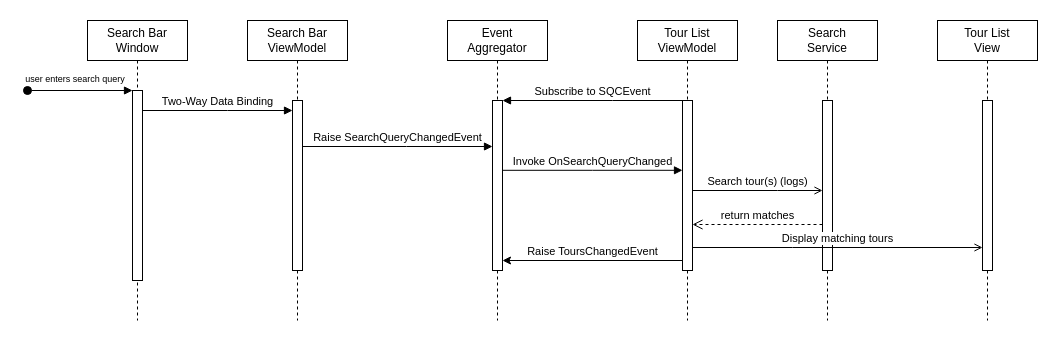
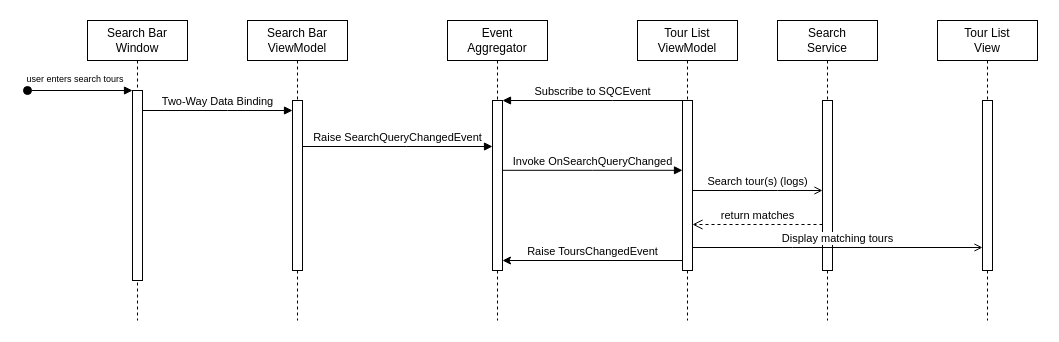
  <mxCell id="0" />
  <mxCell id="1" parent="0" />
  <mxCell id="2" value="&lt;div&gt;Search Bar&lt;/div&gt;&lt;div&gt;Window&lt;/div&gt;" style="shape=umlLifeline;perimeter=lifelinePerimeter;whiteSpace=wrap;html=1;container=0;dropTarget=0;collapsible=0;recursiveResize=0;outlineConnect=0;portConstraint=eastwest;newEdgeStyle={&quot;edgeStyle&quot;:&quot;elbowEdgeStyle&quot;,&quot;elbow&quot;:&quot;vertical&quot;,&quot;curved&quot;:0,&quot;rounded&quot;:0};" parent="1" vertex="1"><mxGeometry x="87" y="20" width="100" height="300" as="geometry" /></mxCell>
  <mxCell id="3" value="" style="html=1;points=[];perimeter=orthogonalPerimeter;outlineConnect=0;targetShapes=umlLifeline;portConstraint=eastwest;newEdgeStyle={&quot;edgeStyle&quot;:&quot;elbowEdgeStyle&quot;,&quot;elbow&quot;:&quot;vertical&quot;,&quot;curved&quot;:0,&quot;rounded&quot;:0};" parent="2" vertex="1"><mxGeometry x="45" y="70" width="10" height="190" as="geometry" /></mxCell>
  <mxCell id="4" value="" style="html=1;verticalAlign=bottom;startArrow=oval;endArrow=block;startSize=8;edgeStyle=elbowEdgeStyle;elbow=vertical;curved=0;rounded=0;" parent="2" target="3" edge="1"><mxGeometry x="-1" y="-30" relative="1" as="geometry"><mxPoint x="-60" y="70" as="sourcePoint" /><mxPoint x="30" y="-30" as="offset" /></mxGeometry></mxCell>
  <mxCell id="5" value="&lt;div&gt;Search Bar&lt;/div&gt;&lt;div&gt;ViewModel&lt;/div&gt;" style="shape=umlLifeline;perimeter=lifelinePerimeter;whiteSpace=wrap;html=1;container=0;dropTarget=0;collapsible=0;recursiveResize=0;outlineConnect=0;portConstraint=eastwest;newEdgeStyle={&quot;edgeStyle&quot;:&quot;elbowEdgeStyle&quot;,&quot;elbow&quot;:&quot;vertical&quot;,&quot;curved&quot;:0,&quot;rounded&quot;:0};" parent="1" vertex="1"><mxGeometry x="247" y="20" width="100" height="300" as="geometry" /></mxCell>
  <mxCell id="6" value="" style="html=1;points=[];perimeter=orthogonalPerimeter;outlineConnect=0;targetShapes=umlLifeline;portConstraint=eastwest;newEdgeStyle={&quot;edgeStyle&quot;:&quot;elbowEdgeStyle&quot;,&quot;elbow&quot;:&quot;vertical&quot;,&quot;curved&quot;:0,&quot;rounded&quot;:0};" parent="5" vertex="1"><mxGeometry x="45" y="80" width="10" height="170" as="geometry" /></mxCell>
  <mxCell id="7" value="Two-Way Data Binding" style="html=1;verticalAlign=bottom;endArrow=block;edgeStyle=elbowEdgeStyle;elbow=vertical;curved=0;rounded=0;" parent="1" target="6" edge="1"><mxGeometry relative="1" as="geometry"><mxPoint x="142" y="110" as="sourcePoint" /><Array as="points"><mxPoint x="227" y="110" /></Array><mxPoint x="287" y="110" as="targetPoint" /></mxGeometry></mxCell>
  <mxCell id="8" value="return matches" style="html=1;verticalAlign=bottom;endArrow=open;dashed=1;endSize=8;edgeStyle=elbowEdgeStyle;elbow=vertical;curved=0;rounded=0;" parent="1" edge="1"><mxGeometry relative="1" as="geometry"><mxPoint x="692" y="224" as="targetPoint" /><Array as="points"><mxPoint x="762" y="224" /></Array><mxPoint x="822" y="224" as="sourcePoint" /></mxGeometry></mxCell>
  <mxCell id="9" value="&lt;div&gt;Event&lt;/div&gt;&lt;div&gt;Aggregator&lt;/div&gt;" style="shape=umlLifeline;perimeter=lifelinePerimeter;whiteSpace=wrap;html=1;container=0;dropTarget=0;collapsible=0;recursiveResize=0;outlineConnect=0;portConstraint=eastwest;newEdgeStyle={&quot;edgeStyle&quot;:&quot;elbowEdgeStyle&quot;,&quot;elbow&quot;:&quot;vertical&quot;,&quot;curved&quot;:0,&quot;rounded&quot;:0};" vertex="1" parent="1"><mxGeometry x="447" y="20" width="100" height="300" as="geometry" /></mxCell>
  <mxCell id="10" value="" style="html=1;points=[];perimeter=orthogonalPerimeter;outlineConnect=0;targetShapes=umlLifeline;portConstraint=eastwest;newEdgeStyle={&quot;edgeStyle&quot;:&quot;elbowEdgeStyle&quot;,&quot;elbow&quot;:&quot;vertical&quot;,&quot;curved&quot;:0,&quot;rounded&quot;:0};" vertex="1" parent="9"><mxGeometry x="45" y="80" width="10" height="170" as="geometry" /></mxCell>
  <mxCell id="11" value="&lt;div&gt;Tour List&lt;/div&gt;&lt;div&gt;ViewModel&lt;/div&gt;" style="shape=umlLifeline;perimeter=lifelinePerimeter;whiteSpace=wrap;html=1;container=0;dropTarget=0;collapsible=0;recursiveResize=0;outlineConnect=0;portConstraint=eastwest;newEdgeStyle={&quot;edgeStyle&quot;:&quot;elbowEdgeStyle&quot;,&quot;elbow&quot;:&quot;vertical&quot;,&quot;curved&quot;:0,&quot;rounded&quot;:0};" vertex="1" parent="1"><mxGeometry x="637" y="20" width="100" height="300" as="geometry" /></mxCell>
  <mxCell id="12" value="" style="html=1;points=[];perimeter=orthogonalPerimeter;outlineConnect=0;targetShapes=umlLifeline;portConstraint=eastwest;newEdgeStyle={&quot;edgeStyle&quot;:&quot;elbowEdgeStyle&quot;,&quot;elbow&quot;:&quot;vertical&quot;,&quot;curved&quot;:0,&quot;rounded&quot;:0};" vertex="1" parent="11"><mxGeometry x="45" y="80" width="10" height="170" as="geometry" /></mxCell>
  <mxCell id="13" value="&lt;div&gt;Search&lt;/div&gt;&lt;div&gt;Service&lt;/div&gt;" style="shape=umlLifeline;perimeter=lifelinePerimeter;whiteSpace=wrap;html=1;container=0;dropTarget=0;collapsible=0;recursiveResize=0;outlineConnect=0;portConstraint=eastwest;newEdgeStyle={&quot;edgeStyle&quot;:&quot;elbowEdgeStyle&quot;,&quot;elbow&quot;:&quot;vertical&quot;,&quot;curved&quot;:0,&quot;rounded&quot;:0};" vertex="1" parent="1"><mxGeometry x="777" y="20" width="100" height="300" as="geometry" /></mxCell>
  <mxCell id="14" value="" style="html=1;points=[];perimeter=orthogonalPerimeter;outlineConnect=0;targetShapes=umlLifeline;portConstraint=eastwest;newEdgeStyle={&quot;edgeStyle&quot;:&quot;elbowEdgeStyle&quot;,&quot;elbow&quot;:&quot;vertical&quot;,&quot;curved&quot;:0,&quot;rounded&quot;:0};" vertex="1" parent="13"><mxGeometry x="45" y="80" width="10" height="170" as="geometry" /></mxCell>
- <mxCell id="15" value="&lt;div&gt;&lt;font style=&quot;font-size: 9px;&quot;&gt;user enters search query&lt;/font&gt;&lt;/div&gt;" style="text;html=1;align=center;verticalAlign=middle;whiteSpace=wrap;rounded=0;" vertex="1" parent="1"><mxGeometry x="20" y="68" width="110" height="20" as="geometry" /></mxCell>
+ <mxCell id="15" value="&lt;div&gt;&lt;font style=&quot;font-size: 9px;&quot;&gt;user enters search tours&lt;/font&gt;&lt;/div&gt;" style="text;html=1;align=center;verticalAlign=middle;whiteSpace=wrap;rounded=0;" vertex="1" parent="1"><mxGeometry x="20" y="68" width="110" height="20" as="geometry" /></mxCell>
  <mxCell id="16" value="Raise SearchQueryChangedEvent" style="html=1;verticalAlign=bottom;endArrow=block;edgeStyle=elbowEdgeStyle;elbow=vertical;curved=0;rounded=0;" edge="1" parent="1"><mxGeometry relative="1" as="geometry"><mxPoint x="302" y="146" as="sourcePoint" /><Array as="points"><mxPoint x="406" y="146" /></Array><mxPoint x="492" y="146" as="targetPoint" /></mxGeometry></mxCell>
  <mxCell id="17" value="Subscribe to SQCEvent" style="html=1;verticalAlign=bottom;endArrow=block;edgeStyle=elbowEdgeStyle;elbow=vertical;curved=0;rounded=0;" edge="1" parent="1"><mxGeometry x="0.002" relative="1" as="geometry"><mxPoint x="682" y="100" as="sourcePoint" /><Array as="points"><mxPoint x="612" y="100" /></Array><mxPoint x="502" y="100" as="targetPoint" /><mxPoint as="offset" /></mxGeometry></mxCell>
  <mxCell id="18" value="Invoke OnSearchQueryChanged" style="html=1;verticalAlign=bottom;endArrow=block;edgeStyle=elbowEdgeStyle;elbow=vertical;curved=0;rounded=0;" edge="1" parent="1" source="10" target="12"><mxGeometry relative="1" as="geometry"><mxPoint x="507" y="169.8" as="sourcePoint" /><Array as="points"><mxPoint x="592" y="169.8" /></Array><mxPoint x="657" y="170" as="targetPoint" /></mxGeometry></mxCell>
  <mxCell id="19" value="Search tour(s) (logs)" style="html=1;verticalAlign=bottom;endArrow=open;edgeStyle=elbowEdgeStyle;elbow=vertical;curved=0;rounded=0;endFill=0;" edge="1" parent="1" source="12" target="14"><mxGeometry x="0.003" relative="1" as="geometry"><mxPoint x="697" y="190" as="sourcePoint" /><Array as="points"><mxPoint x="777" y="190" /></Array><mxPoint x="827" y="190" as="targetPoint" /><mxPoint as="offset" /></mxGeometry></mxCell>
  <mxCell id="20" value="&lt;div&gt;Tour List&lt;/div&gt;&lt;div&gt;View&lt;/div&gt;" style="shape=umlLifeline;perimeter=lifelinePerimeter;whiteSpace=wrap;html=1;container=0;dropTarget=0;collapsible=0;recursiveResize=0;outlineConnect=0;portConstraint=eastwest;newEdgeStyle={&quot;edgeStyle&quot;:&quot;elbowEdgeStyle&quot;,&quot;elbow&quot;:&quot;vertical&quot;,&quot;curved&quot;:0,&quot;rounded&quot;:0};" vertex="1" parent="1"><mxGeometry x="937" y="20" width="100" height="300" as="geometry" /></mxCell>
  <mxCell id="21" value="" style="html=1;points=[];perimeter=orthogonalPerimeter;outlineConnect=0;targetShapes=umlLifeline;portConstraint=eastwest;newEdgeStyle={&quot;edgeStyle&quot;:&quot;elbowEdgeStyle&quot;,&quot;elbow&quot;:&quot;vertical&quot;,&quot;curved&quot;:0,&quot;rounded&quot;:0};" vertex="1" parent="20"><mxGeometry x="45" y="80" width="10" height="170" as="geometry" /></mxCell>
  <mxCell id="22" value="Raise ToursChangedEvent" style="html=1;verticalAlign=bottom;endArrow=none;edgeStyle=elbowEdgeStyle;elbow=vertical;curved=0;rounded=0;startFill=1;startArrow=classic;" edge="1" parent="1"><mxGeometry relative="1" as="geometry"><mxPoint x="502" y="260" as="sourcePoint" /><Array as="points"><mxPoint x="507" y="260" /></Array><mxPoint x="682" y="260" as="targetPoint" /></mxGeometry></mxCell>
  <mxCell id="23" value="Display matching tours" style="html=1;verticalAlign=bottom;endArrow=open;edgeStyle=elbowEdgeStyle;elbow=vertical;curved=0;rounded=0;endFill=0;" edge="1" parent="1" target="21"><mxGeometry x="0.003" relative="1" as="geometry"><mxPoint x="692" y="247" as="sourcePoint" /><Array as="points"><mxPoint x="792" y="247" /></Array><mxPoint x="986.5" y="247" as="targetPoint" /><mxPoint as="offset" /></mxGeometry></mxCell>
